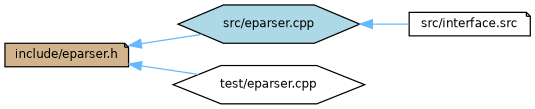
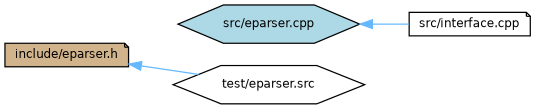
  digraph {
    rankdir=LR
    node [color=black fillcolor=white fontname=Helvetica fontsize=10 shape=note style=filled]
    edge [color=steelblue1 dir=back fontname=Helvetica fontsize=10 labelfontname=Helvetica labelfontsize=10 style=solid]
    n1 [fillcolor=tan fontcolor=black height=0.2 label="include/eparser.h" width=0.4]
    n2 [fillcolor=lightblue height=0.2 label="src/eparser.cpp" shape=hexagon width=0.4]
-   n3 [height=0.2 label="test/eparser.cpp" shape=hexagon width=0.4]
-   n4 [height=0.2 label="src/interface.src" width=0.4]
-   n1 -> n2
+   n3 [height=0.2 label="test/eparser.src" shape=hexagon width=0.4]
+   n4 [height=0.2 label="src/interface.cpp" width=0.4]
    n1 -> n3
    n2 -> n4
  }
